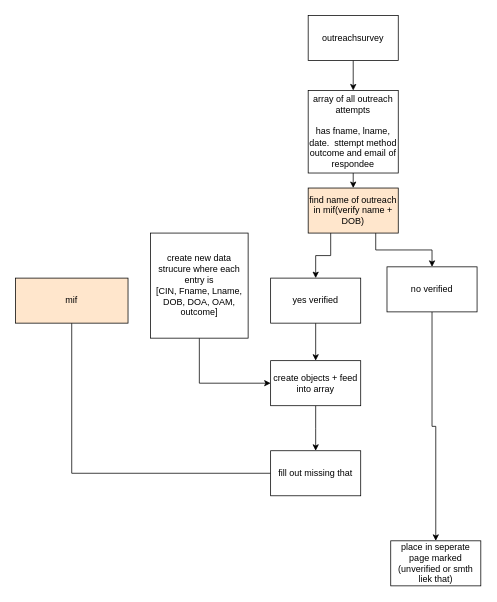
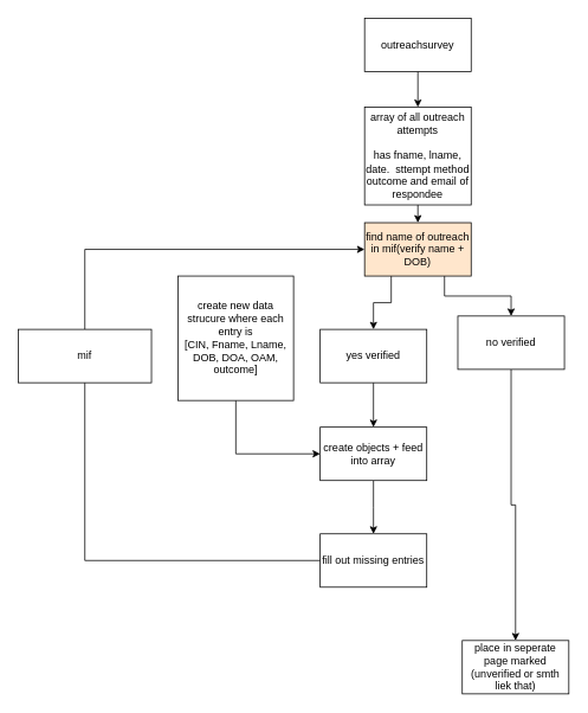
  <mxCell id="0" />
  <mxCell id="1" parent="0" />
  <mxCell id="2" style="edgeStyle=orthogonalEdgeStyle;rounded=0;orthogonalLoop=1;jettySize=auto;html=1;exitX=0.5;exitY=1;exitDx=0;exitDy=0;entryX=0.5;entryY=0;entryDx=0;entryDy=0;" edge="1" parent="1" source="3" target="8"><mxGeometry relative="1" as="geometry" /></mxCell>
  <mxCell id="3" value="outreachsurvey" style="rounded=0;whiteSpace=wrap;html=1;" vertex="1" parent="1"><mxGeometry x="410" y="20" width="120" height="60" as="geometry" /></mxCell>
+ <mxCell id="4" style="edgeStyle=orthogonalEdgeStyle;rounded=0;orthogonalLoop=1;jettySize=auto;html=1;exitX=0.5;exitY=0;exitDx=0;exitDy=0;entryX=0;entryY=0.5;entryDx=0;entryDy=0;" edge="1" parent="1" source="6" target="13"><mxGeometry relative="1" as="geometry" /></mxCell>
  <mxCell id="5" style="edgeStyle=orthogonalEdgeStyle;rounded=0;orthogonalLoop=1;jettySize=auto;html=1;exitX=0.5;exitY=1;exitDx=0;exitDy=0;entryX=0;entryY=0.5;entryDx=0;entryDy=0;endArrow=none;" edge="1" parent="1" source="6" target="21"><mxGeometry relative="1" as="geometry" /></mxCell>
- <mxCell id="6" value="mif" style="rounded=0;whiteSpace=wrap;html=1;fillColor=#ffe6cc;" vertex="1" parent="1"><mxGeometry x="20" y="370" width="150" height="60" as="geometry" /></mxCell>
+ <mxCell id="6" value="mif" style="rounded=0;whiteSpace=wrap;html=1;" vertex="1" parent="1"><mxGeometry x="20" y="370" width="150" height="60" as="geometry" /></mxCell>
  <mxCell id="7" style="edgeStyle=orthogonalEdgeStyle;rounded=0;orthogonalLoop=1;jettySize=auto;html=1;exitX=0.5;exitY=1;exitDx=0;exitDy=0;entryX=0.5;entryY=0;entryDx=0;entryDy=0;" edge="1" parent="1" source="8" target="13"><mxGeometry relative="1" as="geometry" /></mxCell>
  <mxCell id="8" value="array of all outreach attempts&lt;br&gt;&lt;br&gt;has fname, lname, date.&amp;nbsp; sttempt method outcome and email of respondee" style="rounded=0;whiteSpace=wrap;html=1;" vertex="1" parent="1"><mxGeometry x="410" y="120" width="120" height="110" as="geometry" /></mxCell>
  <mxCell id="9" style="edgeStyle=orthogonalEdgeStyle;rounded=0;orthogonalLoop=1;jettySize=auto;html=1;exitX=0.5;exitY=1;exitDx=0;exitDy=0;entryX=0.5;entryY=0;entryDx=0;entryDy=0;" edge="1" parent="1" source="10" target="20"><mxGeometry relative="1" as="geometry" /></mxCell>
  <mxCell id="10" value="yes verified" style="rounded=0;whiteSpace=wrap;html=1;" vertex="1" parent="1"><mxGeometry x="360" y="370" width="120" height="60" as="geometry" /></mxCell>
  <mxCell id="11" style="edgeStyle=orthogonalEdgeStyle;rounded=0;orthogonalLoop=1;jettySize=auto;html=1;exitX=0.75;exitY=1;exitDx=0;exitDy=0;entryX=0.5;entryY=0;entryDx=0;entryDy=0;" edge="1" parent="1" source="13" target="15"><mxGeometry relative="1" as="geometry" /></mxCell>
  <mxCell id="12" style="edgeStyle=orthogonalEdgeStyle;rounded=0;orthogonalLoop=1;jettySize=auto;html=1;exitX=0.25;exitY=1;exitDx=0;exitDy=0;entryX=0.5;entryY=0;entryDx=0;entryDy=0;" edge="1" parent="1" source="13" target="10"><mxGeometry relative="1" as="geometry" /></mxCell>
  <mxCell id="13" value="find name of outreach in mif(verify name + DOB)" style="rounded=0;whiteSpace=wrap;html=1;fillColor=#ffe6cc;" vertex="1" parent="1"><mxGeometry x="410" y="250" width="120" height="60" as="geometry" /></mxCell>
  <mxCell id="14" style="edgeStyle=orthogonalEdgeStyle;rounded=0;orthogonalLoop=1;jettySize=auto;html=1;exitX=0.5;exitY=1;exitDx=0;exitDy=0;entryX=0.5;entryY=0;entryDx=0;entryDy=0;" edge="1" parent="1" source="15" target="18"><mxGeometry relative="1" as="geometry" /></mxCell>
  <mxCell id="15" value="no verified" style="rounded=0;whiteSpace=wrap;html=1;" vertex="1" parent="1"><mxGeometry x="515" y="355" width="120" height="60" as="geometry" /></mxCell>
  <mxCell id="16" style="edgeStyle=orthogonalEdgeStyle;rounded=0;orthogonalLoop=1;jettySize=auto;html=1;exitX=0.5;exitY=1;exitDx=0;exitDy=0;entryX=0;entryY=0.5;entryDx=0;entryDy=0;" edge="1" parent="1" source="17" target="20"><mxGeometry relative="1" as="geometry" /></mxCell>
  <mxCell id="17" value="create new data strucure where each entry is&lt;br&gt;[CIN, Fname, Lname, DOB, DOA, OAM, outcome]" style="rounded=0;whiteSpace=wrap;html=1;" vertex="1" parent="1"><mxGeometry x="200" y="310" width="130" height="140" as="geometry" /></mxCell>
  <mxCell id="18" value="place in seperate page marked (unverified or smth liek that)" style="rounded=0;whiteSpace=wrap;html=1;" vertex="1" parent="1"><mxGeometry x="520" y="720" width="120" height="60" as="geometry" /></mxCell>
  <mxCell id="19" style="edgeStyle=orthogonalEdgeStyle;rounded=0;orthogonalLoop=1;jettySize=auto;html=1;exitX=0.5;exitY=1;exitDx=0;exitDy=0;" edge="1" parent="1" source="20"><mxGeometry relative="1" as="geometry"><mxPoint x="420" y="600" as="targetPoint" /></mxGeometry></mxCell>
  <mxCell id="20" value="create objects + feed into array" style="rounded=0;whiteSpace=wrap;html=1;" vertex="1" parent="1"><mxGeometry x="360" y="480" width="120" height="60" as="geometry" /></mxCell>
- <mxCell id="21" value="fill out missing that" style="rounded=0;whiteSpace=wrap;html=1;" vertex="1" parent="1"><mxGeometry x="360" y="600" width="120" height="60" as="geometry" /></mxCell>
+ <mxCell id="21" value="fill out missing entries" style="rounded=0;whiteSpace=wrap;html=1;" vertex="1" parent="1"><mxGeometry x="360" y="600" width="120" height="60" as="geometry" /></mxCell>
